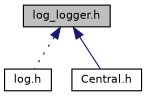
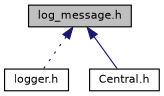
  digraph {
    node [color=black fillcolor=white fontname=Helvetica fontsize=10 shape=record style=filled]
    edge [color=midnightblue dir=back fontname=Helvetica fontsize=10 labelfontname=Helvetica labelfontsize=10]
-   n1 [fillcolor=grey75 fontcolor=black height=0.2 label="log_logger.h" width=0.4]
-   n2 [height=0.2 label="log.h" width=0.4]
+   n1 [fillcolor=grey75 fontcolor=black height=0.2 label="log_message.h" width=0.4]
+   n2 [height=0.2 label="logger.h" width=0.4]
    n3 [height=0.2 label="Central.h" width=0.4]
    n1 -> n2 [style=dotted]
    n1 -> n3 [style=solid]
  }
